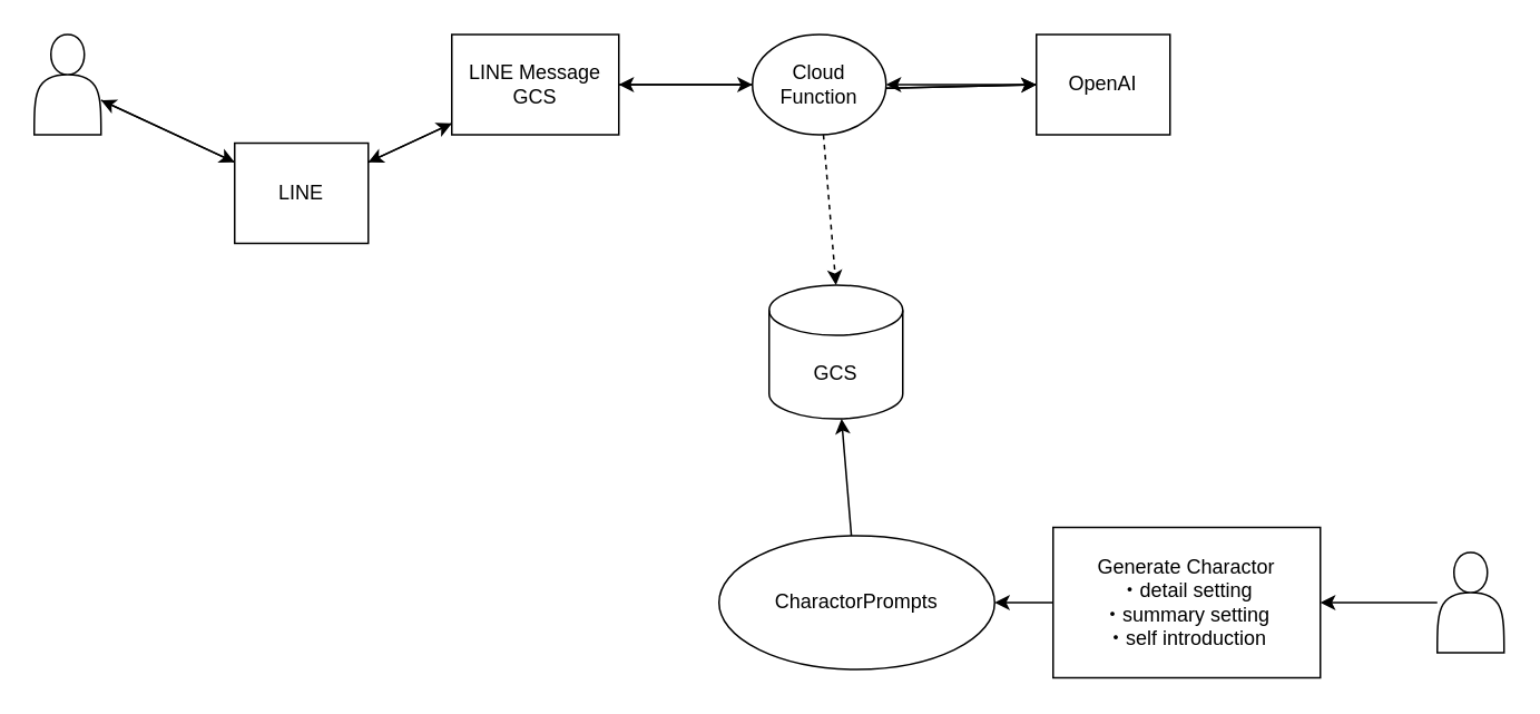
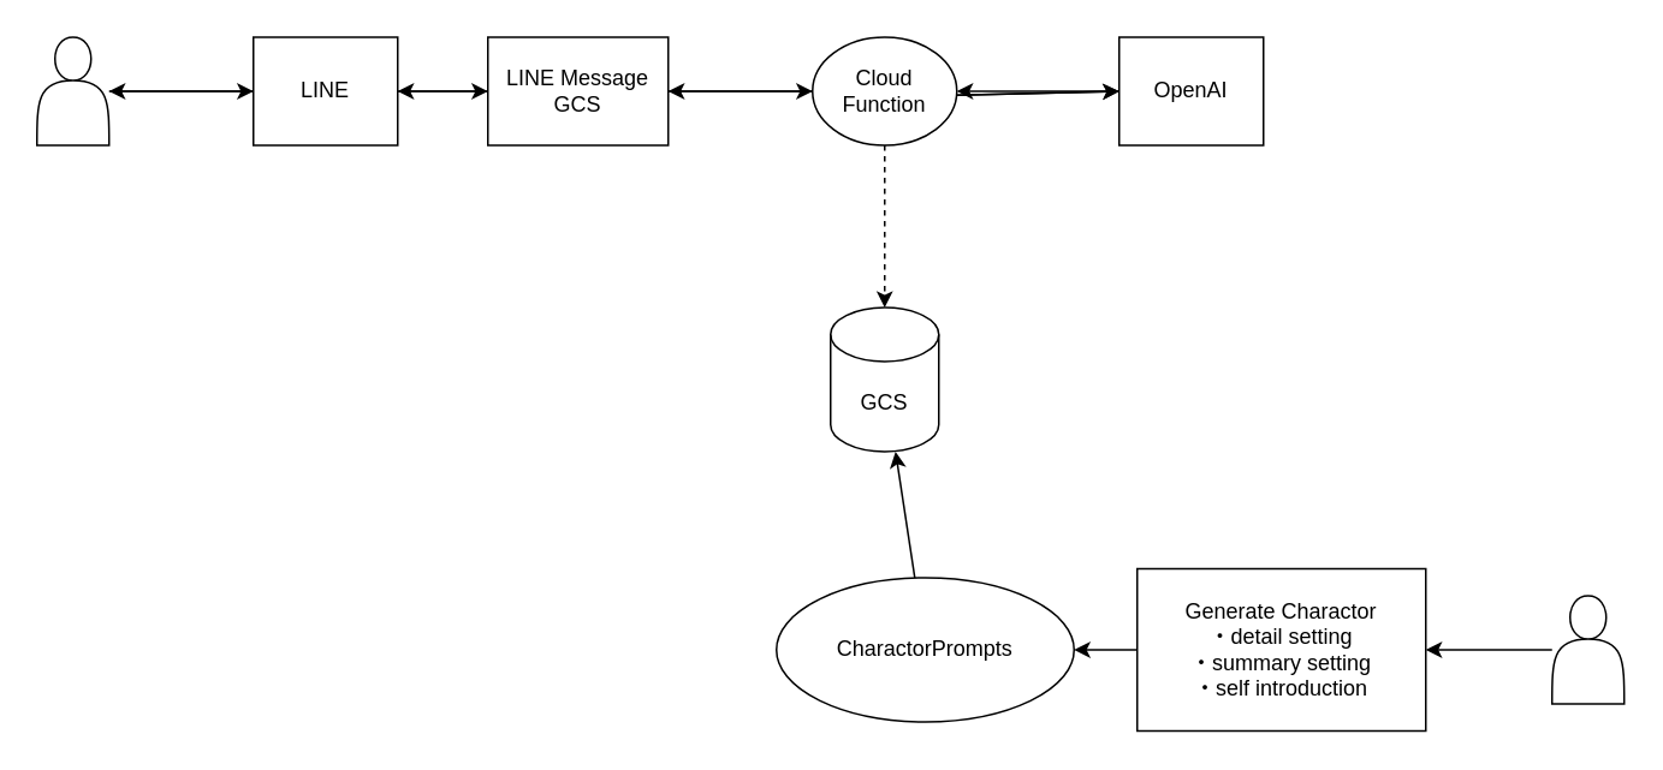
  <mxCell id="0" />
  <mxCell id="1" parent="0" />
- <mxCell id="2" value="GCS" style="shape=cylinder3;whiteSpace=wrap;html=1;boundedLbl=1;backgroundOutline=1;size=15;" parent="1" vertex="1"><mxGeometry x="460" y="170" width="80" height="80" as="geometry" /></mxCell>
+ <mxCell id="2" value="GCS" style="shape=cylinder3;whiteSpace=wrap;html=1;boundedLbl=1;backgroundOutline=1;size=15;" parent="1" vertex="1"><mxGeometry x="460" y="170" width="60" height="80" as="geometry" /></mxCell>
  <mxCell id="3" style="edgeStyle=none;html=1;" parent="1" source="4" target="2" edge="1"><mxGeometry relative="1" as="geometry" /></mxCell>
  <mxCell id="4" value="CharactorPrompts" style="ellipse;whiteSpace=wrap;html=1;" parent="1" vertex="1"><mxGeometry x="430" y="320" width="165" height="80" as="geometry" /></mxCell>
  <mxCell id="5" style="edgeStyle=none;html=1;" parent="1" source="6" target="9" edge="1"><mxGeometry relative="1" as="geometry" /></mxCell>
  <mxCell id="6" value="" style="shape=actor;whiteSpace=wrap;html=1;" parent="1" vertex="1"><mxGeometry x="20" y="20" width="40" height="60" as="geometry" /></mxCell>
  <mxCell id="7" style="edgeStyle=none;html=1;" parent="1" source="9" target="19" edge="1"><mxGeometry relative="1" as="geometry" /></mxCell>
  <mxCell id="8" style="edgeStyle=none;html=1;" parent="1" source="9" target="6" edge="1"><mxGeometry relative="1" as="geometry" /></mxCell>
- <mxCell id="9" value="LINE" style="rounded=0;whiteSpace=wrap;html=1;" parent="1" vertex="1"><mxGeometry x="140" y="85" width="80" height="60" as="geometry" /></mxCell>
+ <mxCell id="9" value="LINE" style="rounded=0;whiteSpace=wrap;html=1;" parent="1" vertex="1"><mxGeometry x="140" y="20" width="80" height="60" as="geometry" /></mxCell>
  <mxCell id="10" value="" style="edgeStyle=none;html=1;" parent="1" source="14" target="16" edge="1"><mxGeometry relative="1" as="geometry" /></mxCell>
  <mxCell id="11" value="" style="edgeStyle=none;html=1;" parent="1" source="14" target="16" edge="1"><mxGeometry relative="1" as="geometry" /></mxCell>
  <mxCell id="12" style="edgeStyle=none;html=1;" parent="1" source="14" target="19" edge="1"><mxGeometry relative="1" as="geometry" /></mxCell>
  <mxCell id="13" style="edgeStyle=none;html=1;entryX=0.5;entryY=0;entryDx=0;entryDy=0;entryPerimeter=0;dashed=1;" parent="1" source="14" target="2" edge="1"><mxGeometry relative="1" as="geometry" /></mxCell>
  <mxCell id="14" value="Cloud Function" style="ellipse;whiteSpace=wrap;html=1;" parent="1" vertex="1"><mxGeometry x="450" y="20" width="80" height="60" as="geometry" /></mxCell>
  <mxCell id="15" style="edgeStyle=none;html=1;" parent="1" source="16" target="14" edge="1"><mxGeometry relative="1" as="geometry" /></mxCell>
  <mxCell id="16" value="OpenAI" style="whiteSpace=wrap;html=1;rounded=0;" parent="1" vertex="1"><mxGeometry x="620" y="20" width="80" height="60" as="geometry" /></mxCell>
  <mxCell id="17" style="edgeStyle=none;html=1;" parent="1" source="19" target="9" edge="1"><mxGeometry relative="1" as="geometry" /></mxCell>
  <mxCell id="18" style="edgeStyle=none;html=1;" parent="1" source="19" target="14" edge="1"><mxGeometry relative="1" as="geometry" /></mxCell>
  <mxCell id="19" value="LINE Message GCS" style="whiteSpace=wrap;html=1;rounded=0;" parent="1" vertex="1"><mxGeometry x="270" y="20" width="100" height="60" as="geometry" /></mxCell>
  <mxCell id="20" style="edgeStyle=none;html=1;" parent="1" source="21" target="23" edge="1"><mxGeometry relative="1" as="geometry" /></mxCell>
  <mxCell id="21" value="" style="shape=actor;whiteSpace=wrap;html=1;" parent="1" vertex="1"><mxGeometry x="860" y="330" width="40" height="60" as="geometry" /></mxCell>
  <mxCell id="22" style="edgeStyle=none;html=1;entryX=1;entryY=0.5;entryDx=0;entryDy=0;" parent="1" source="23" target="4" edge="1"><mxGeometry relative="1" as="geometry" /></mxCell>
  <mxCell id="23" value="Generate Charactor&lt;br&gt;・detail setting&lt;br&gt;・summary setting&lt;br&gt;・self introduction" style="whiteSpace=wrap;html=1;rounded=0;" parent="1" vertex="1"><mxGeometry x="630" y="315" width="160" height="90" as="geometry" /></mxCell>
